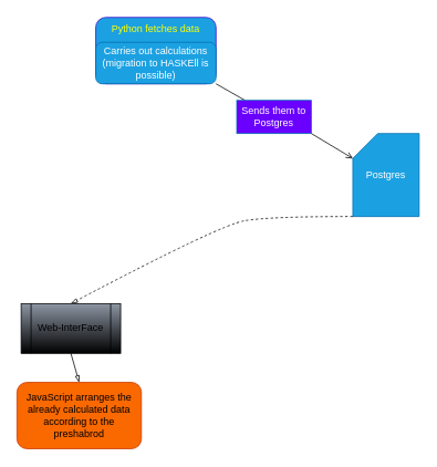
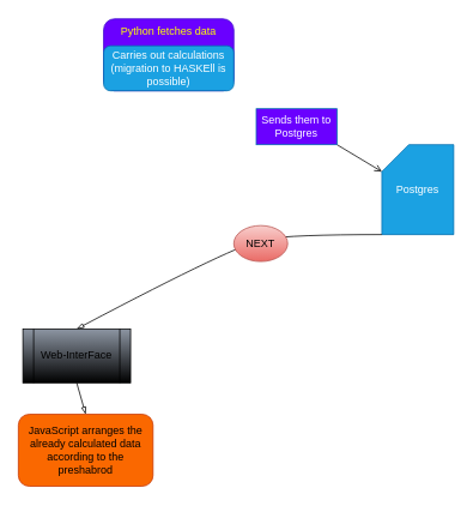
  <mxCell id="0" />
  <mxCell id="1" parent="0" />
  <mxCell id="2" style="edgeStyle=none;html=1;exitX=1;exitY=1;exitDx=0;exitDy=0;endArrow=open;endFill=0;startArrow=none;" edge="1" parent="1" source="5"><mxGeometry relative="1" as="geometry"><mxPoint x="425" y="190" as="targetPoint" /></mxGeometry></mxCell>
- <mxCell id="3" value="Python fetches data" style="rounded=1;whiteSpace=wrap;html=1;verticalAlign=top;fillColor=#1ba1e2;fontColor=#FFFF00;strokeColor=#3700CC;" vertex="1" parent="1"><mxGeometry x="115" width="145" height="80" as="geometry" y="20" /></mxCell>
- <mxCell id="4" value="" style="edgeStyle=none;html=1;exitX=1;exitY=1;exitDx=0;exitDy=0;endArrow=none;endFill=0;" edge="1" parent="1" source="3" target="5"><mxGeometry relative="1" as="geometry"><mxPoint x="415" y="180" as="targetPoint" /><mxPoint x="260" y="100" as="sourcePoint" /></mxGeometry></mxCell>
+ <mxCell id="3" value="Python fetches data" style="rounded=1;whiteSpace=wrap;html=1;verticalAlign=top;fillColor=#6a00ff;fontColor=#FFFF00;strokeColor=#3700CC;" vertex="1" parent="1"><mxGeometry x="115" width="145" height="80" as="geometry" y="20" /></mxCell>
  <mxCell id="5" value="Sends them to Postgres" style="rounded=0;whiteSpace=wrap;html=1;fillColor=#6a00ff;fontColor=#ffffff;strokeColor=#006EAF;" vertex="1" parent="1"><mxGeometry x="285" y="120" width="90" height="40" as="geometry" /></mxCell>
  <mxCell id="6" value="Postgres" style="shape=card;whiteSpace=wrap;html=1;fillColor=#1ba1e2;fontColor=#ffffff;strokeColor=#006EAF;" vertex="1" parent="1"><mxGeometry x="425" y="160" width="80" height="100" as="geometry" /></mxCell>
- <mxCell id="7" value="" style="curved=1;endArrow=blockThin;html=1;exitX=0;exitY=1;exitDx=0;exitDy=0;exitPerimeter=0;entryX=0.5;entryY=0;entryDx=0;entryDy=0;endFill=0;dashed=1;" edge="1" parent="1" source="6" target="10"><mxGeometry width="50" height="50" relative="1" as="geometry"><mxPoint x="265" y="320" as="sourcePoint" /><mxPoint x="95" y="340" as="targetPoint" /><Array as="points"><mxPoint x="325" y="260" /><mxPoint x="265" y="270" /></Array></mxGeometry></mxCell>
+ <mxCell id="7" value="" style="curved=1;endArrow=blockThin;html=1;exitX=0;exitY=1;exitDx=0;exitDy=0;exitPerimeter=0;entryX=0.5;entryY=0;entryDx=0;entryDy=0;endFill=0;" edge="1" parent="1" source="6" target="10"><mxGeometry width="50" height="50" relative="1" as="geometry"><mxPoint x="265" y="320" as="sourcePoint" /><mxPoint x="95" y="340" as="targetPoint" /><Array as="points"><mxPoint x="325" y="260" /><mxPoint x="265" y="270" /></Array></mxGeometry></mxCell>
+ <mxCell id="8" value="NEXT" style="ellipse;whiteSpace=wrap;html=1;fillColor=#f8cecc;gradientColor=#ea6b66;strokeColor=#b85450;" vertex="1" parent="1"><mxGeometry x="260" y="250" width="60" height="40" as="geometry" /></mxCell>
  <mxCell id="9" style="edgeStyle=none;html=1;exitX=0.5;exitY=1;exitDx=0;exitDy=0;entryX=0.5;entryY=0;entryDx=0;entryDy=0;fontColor=#FFFF00;endArrow=blockThin;endFill=0;" edge="1" parent="1" source="10" target="11"><mxGeometry relative="1" as="geometry" /></mxCell>
  <mxCell id="10" value="Web-InterFace" style="shape=process;whiteSpace=wrap;html=1;backgroundOutline=1;fillColor=#8D96A3;strokeColor=#000000;gradientColor=#000000;" vertex="1" parent="1"><mxGeometry x="25" y="365" width="120" height="60" as="geometry" /></mxCell>
  <mxCell id="11" value="JavaScript arranges the already calculated data according to the preshabrod" style="rounded=1;whiteSpace=wrap;html=1;fillColor=#fa6800;strokeColor=#C73500;fontColor=#000000;" vertex="1" parent="1"><mxGeometry x="20" y="460" width="150" height="80" as="geometry" /></mxCell>
  <mxCell id="12" value="Carries out calculations (migration to HASKEll is possible)" style="rounded=1;whiteSpace=wrap;html=1;fillColor=#1ba1e2;fontColor=#ffffff;strokeColor=#006EAF;" vertex="1" parent="1"><mxGeometry x="115" y="50" width="145" height="50" as="geometry" /></mxCell>
